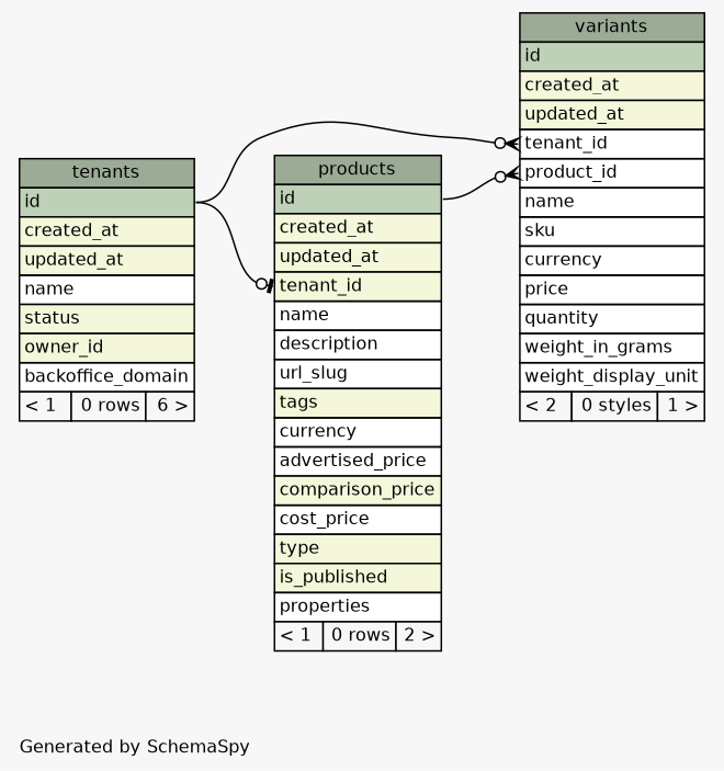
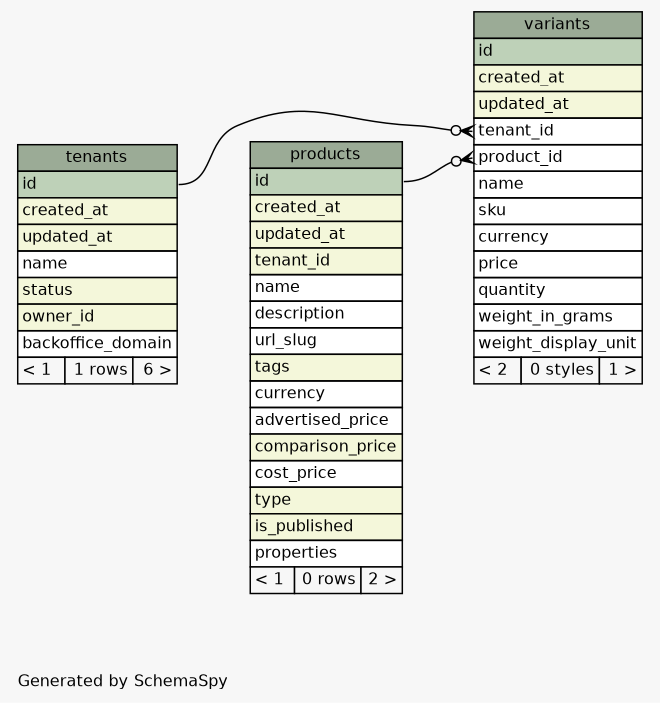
  digraph {
    bgcolor="#f7f7f7"
    fontname=Helvetica
    fontsize=11
    label="\nGenerated by SchemaSpy"
    labeljust=l
    nodesep=0.18
    rankdir=RL
    ranksep=0.46
    node [fontname=Helvetica fontsize=11 shape=plaintext]
    edge [arrowhead=none arrowsize=0.8 arrowtail=crowodot dir=back headport="id:e" tailport="tenant_id:w"]
    n1 [label=<     <TABLE BORDER="0" CELLBORDER="1" CELLSPACING="0" BGCOLOR="#ffffff">       <TR><TD COLSPAN="3" BGCOLOR="#9bab96" ALIGN="CENTER">products</TD></TR>       <TR><TD PORT="id" COLSPAN="3" BGCOLOR="#bed1b8" ALIGN="LEFT">id</TD></TR>       <TR><TD PORT="created_at" COLSPAN="3" BGCOLOR="#f4f7da" ALIGN="LEFT">created_at</TD></TR>       <TR><TD PORT="updated_at" COLSPAN="3" BGCOLOR="#f4f7da" ALIGN="LEFT">updated_at</TD></TR>       <TR><TD PORT="tenant_id" COLSPAN="3" BGCOLOR="#f4f7da" ALIGN="LEFT">tenant_id</TD></TR>       <TR><TD PORT="name" COLSPAN="3" ALIGN="LEFT">name</TD></TR>       <TR><TD PORT="description" COLSPAN="3" ALIGN="LEFT">description</TD></TR>       <TR><TD PORT="url_slug" COLSPAN="3" ALIGN="LEFT">url_slug</TD></TR>       <TR><TD PORT="tags" COLSPAN="3" BGCOLOR="#f4f7da" ALIGN="LEFT">tags</TD></TR>       <TR><TD PORT="currency" COLSPAN="3" ALIGN="LEFT">currency</TD></TR>       <TR><TD PORT="advertised_price" COLSPAN="3" ALIGN="LEFT">advertised_price</TD></TR>       <TR><TD PORT="comparison_price" COLSPAN="3" BGCOLOR="#f4f7da" ALIGN="LEFT">comparison_price</TD></TR>       <TR><TD PORT="cost_price" COLSPAN="3" ALIGN="LEFT">cost_price</TD></TR>       <TR><TD PORT="type" COLSPAN="3" BGCOLOR="#f4f7da" ALIGN="LEFT">type</TD></TR>       <TR><TD PORT="is_published" COLSPAN="3" BGCOLOR="#f4f7da" ALIGN="LEFT">is_published</TD></TR>       <TR><TD PORT="properties" COLSPAN="3" ALIGN="LEFT">properties</TD></TR>       <TR><TD ALIGN="LEFT" BGCOLOR="#f7f7f7">&lt; 1</TD><TD ALIGN="RIGHT" BGCOLOR="#f7f7f7">0 rows</TD><TD ALIGN="RIGHT" BGCOLOR="#f7f7f7">2 &gt;</TD></TR>     </TABLE>>]
-   n2 [label=<     <TABLE BORDER="0" CELLBORDER="1" CELLSPACING="0" BGCOLOR="#ffffff">       <TR><TD COLSPAN="3" BGCOLOR="#9bab96" ALIGN="CENTER">tenants</TD></TR>       <TR><TD PORT="id" COLSPAN="3" BGCOLOR="#bed1b8" ALIGN="LEFT">id</TD></TR>       <TR><TD PORT="created_at" COLSPAN="3" BGCOLOR="#f4f7da" ALIGN="LEFT">created_at</TD></TR>       <TR><TD PORT="updated_at" COLSPAN="3" BGCOLOR="#f4f7da" ALIGN="LEFT">updated_at</TD></TR>       <TR><TD PORT="name" COLSPAN="3" ALIGN="LEFT">name</TD></TR>       <TR><TD PORT="status" COLSPAN="3" BGCOLOR="#f4f7da" ALIGN="LEFT">status</TD></TR>       <TR><TD PORT="owner_id" COLSPAN="3" BGCOLOR="#f4f7da" ALIGN="LEFT">owner_id</TD></TR>       <TR><TD PORT="backoffice_domain" COLSPAN="3" ALIGN="LEFT">backoffice_domain</TD></TR>       <TR><TD ALIGN="LEFT" BGCOLOR="#f7f7f7">&lt; 1</TD><TD ALIGN="RIGHT" BGCOLOR="#f7f7f7">0 rows</TD><TD ALIGN="RIGHT" BGCOLOR="#f7f7f7">6 &gt;</TD></TR>     </TABLE>>]
+   n2 [label=<     <TABLE BORDER="0" CELLBORDER="1" CELLSPACING="0" BGCOLOR="#ffffff">       <TR><TD COLSPAN="3" BGCOLOR="#9bab96" ALIGN="CENTER">tenants</TD></TR>       <TR><TD PORT="id" COLSPAN="3" BGCOLOR="#bed1b8" ALIGN="LEFT">id</TD></TR>       <TR><TD PORT="created_at" COLSPAN="3" BGCOLOR="#f4f7da" ALIGN="LEFT">created_at</TD></TR>       <TR><TD PORT="updated_at" COLSPAN="3" BGCOLOR="#f4f7da" ALIGN="LEFT">updated_at</TD></TR>       <TR><TD PORT="name" COLSPAN="3" ALIGN="LEFT">name</TD></TR>       <TR><TD PORT="status" COLSPAN="3" BGCOLOR="#f4f7da" ALIGN="LEFT">status</TD></TR>       <TR><TD PORT="owner_id" COLSPAN="3" BGCOLOR="#f4f7da" ALIGN="LEFT">owner_id</TD></TR>       <TR><TD PORT="backoffice_domain" COLSPAN="3" ALIGN="LEFT">backoffice_domain</TD></TR>       <TR><TD ALIGN="LEFT" BGCOLOR="#f7f7f7">&lt; 1</TD><TD ALIGN="RIGHT" BGCOLOR="#f7f7f7">1 rows</TD><TD ALIGN="RIGHT" BGCOLOR="#f7f7f7">6 &gt;</TD></TR>     </TABLE>>]
    n3 [label=<     <TABLE BORDER="0" CELLBORDER="1" CELLSPACING="0" BGCOLOR="#ffffff">       <TR><TD COLSPAN="3" BGCOLOR="#9bab96" ALIGN="CENTER">variants</TD></TR>       <TR><TD PORT="id" COLSPAN="3" BGCOLOR="#bed1b8" ALIGN="LEFT">id</TD></TR>       <TR><TD PORT="created_at" COLSPAN="3" BGCOLOR="#f4f7da" ALIGN="LEFT">created_at</TD></TR>       <TR><TD PORT="updated_at" COLSPAN="3" BGCOLOR="#f4f7da" ALIGN="LEFT">updated_at</TD></TR>       <TR><TD PORT="tenant_id" COLSPAN="3" ALIGN="LEFT">tenant_id</TD></TR>       <TR><TD PORT="product_id" COLSPAN="3" ALIGN="LEFT">product_id</TD></TR>       <TR><TD PORT="name" COLSPAN="3" ALIGN="LEFT">name</TD></TR>       <TR><TD PORT="sku" COLSPAN="3" ALIGN="LEFT">sku</TD></TR>       <TR><TD PORT="currency" COLSPAN="3" ALIGN="LEFT">currency</TD></TR>       <TR><TD PORT="price" COLSPAN="3" ALIGN="LEFT">price</TD></TR>       <TR><TD PORT="quantity" COLSPAN="3" ALIGN="LEFT">quantity</TD></TR>       <TR><TD PORT="weight_in_grams" COLSPAN="3" ALIGN="LEFT">weight_in_grams</TD></TR>       <TR><TD PORT="weight_display_unit" COLSPAN="3" ALIGN="LEFT">weight_display_unit</TD></TR>       <TR><TD ALIGN="LEFT" BGCOLOR="#f7f7f7">&lt; 2</TD><TD ALIGN="RIGHT" BGCOLOR="#f7f7f7">0 styles</TD><TD ALIGN="RIGHT" BGCOLOR="#f7f7f7">1 &gt;</TD></TR>     </TABLE>>]
-   n1 -> n2 [arrowtail=teeodot]
    n3 -> n1 [tailport="product_id:w"]
    n3 -> n2
  }
